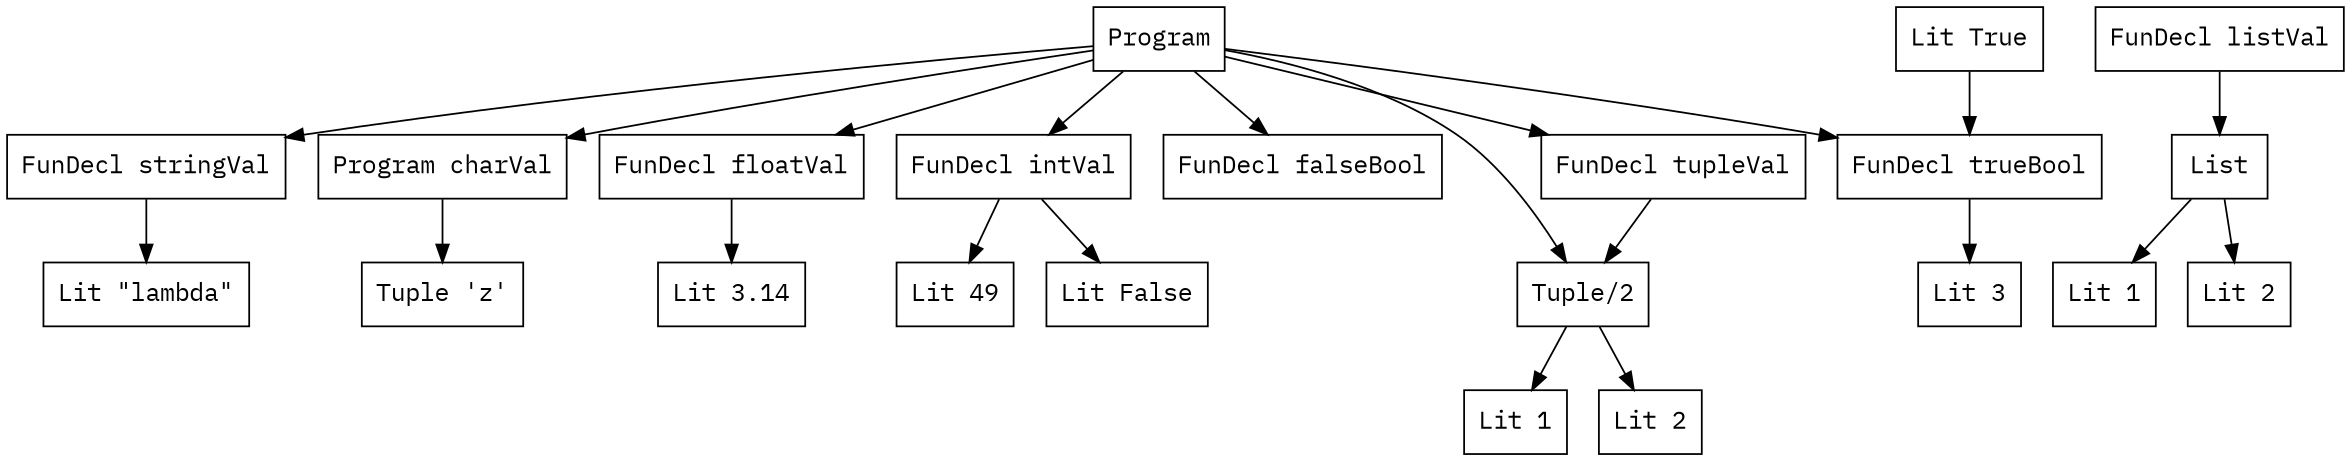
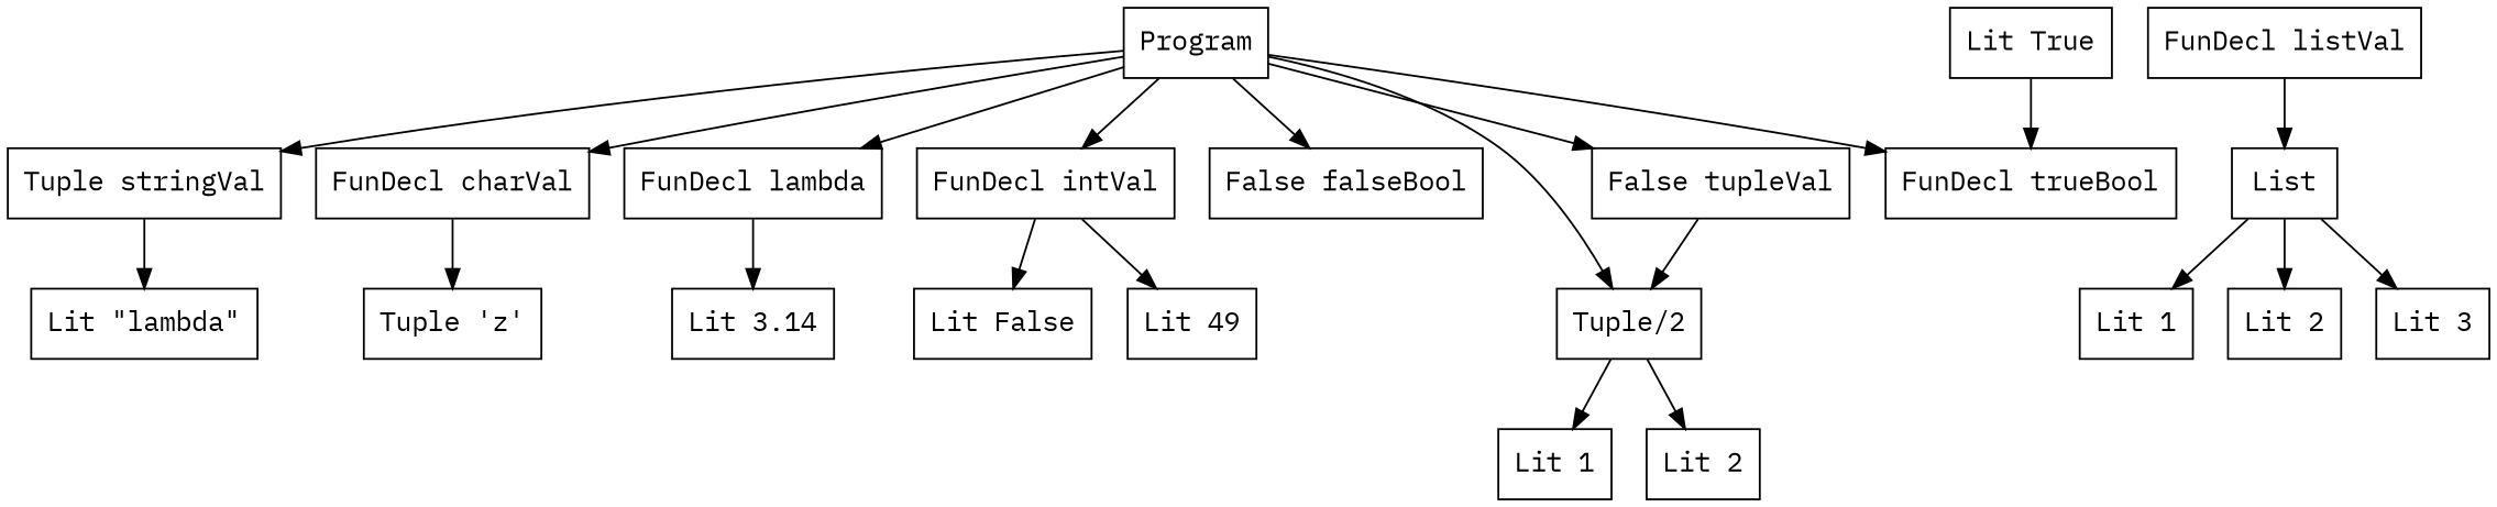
  digraph {
    fontname="IBM Plex Mono"
    rankdir=TB
    node [fontname="IBM Plex Mono" shape=box]
    edge [fontname="IBM Plex Mono"]
    n1 [label=Program]
-   n2 [label="FunDecl tupleVal"]
-   n3 [label="FunDecl stringVal"]
-   n4 [label="Program charVal"]
-   n5 [label="FunDecl floatVal"]
+   n2 [label="False tupleVal"]
+   n3 [label="Tuple stringVal"]
+   n4 [label="FunDecl charVal"]
+   n5 [label="FunDecl lambda"]
    n6 [label="FunDecl intVal"]
-   n7 [label="FunDecl falseBool"]
+   n7 [label="False falseBool"]
    n8 [label="FunDecl trueBool"]
    n9 [label="Tuple/2"]
    n10 [label="FunDecl listVal"]
    n11 [label=List]
    n12 [label="Lit \"lambda\""]
    n13 [label="Tuple 'z'"]
    n14 [label="Lit 3.14"]
    n15 [label="Lit 49"]
    n16 [label="Lit False"]
    n17 [label="Lit 1"]
    n18 [label="Lit 2"]
    n19 [label="Lit 1"]
    n20 [label="Lit 2"]
    n21 [label="Lit 3"]
    n22 [label="Lit True"]
    n1 -> n2
    n1 -> n3
    n1 -> n4
    n1 -> n5
    n1 -> n6
    n1 -> n7
    n1 -> n8
    n1 -> n9
    n2 -> n9
    n3 -> n12
    n4 -> n13
    n5 -> n14
    n6 -> n15
    n6 -> n16
    n9 -> n17
    n9 -> n18
    n10 -> n11
    n11 -> n19
    n11 -> n20
-   n8 -> n21
+   n11 -> n21
    n22 -> n8
  }
